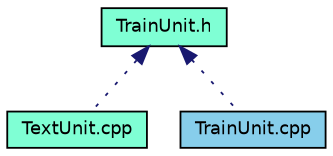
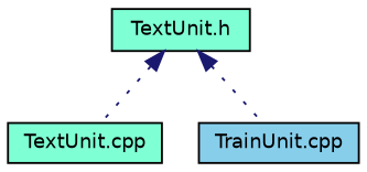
  digraph {
    node [color=black fillcolor=aquamarine fontname=Helvetica fontsize=10 shape=record style=filled]
    edge [color=midnightblue dir=back fontname=Helvetica fontsize=10 labelfontname=Helvetica labelfontsize=10 style=dotted]
-   n1 [fontcolor=black height=0.2 label="TrainUnit.h" width=0.4]
+   n1 [fontcolor=black height=0.2 label="TextUnit.h" width=0.4]
    n2 [height=0.2 label="TextUnit.cpp" width=0.4]
    n3 [fillcolor=skyblue height=0.2 label="TrainUnit.cpp" width=0.4]
    n1 -> n2
    n1 -> n3
  }
